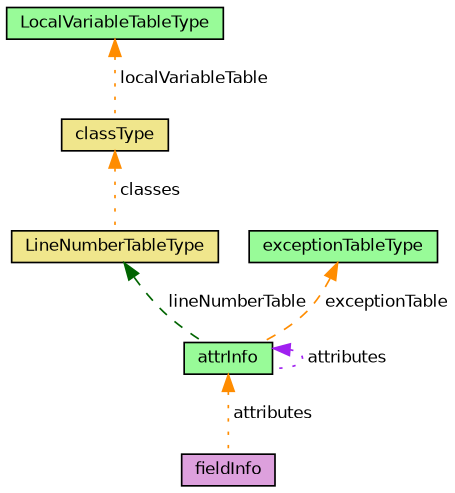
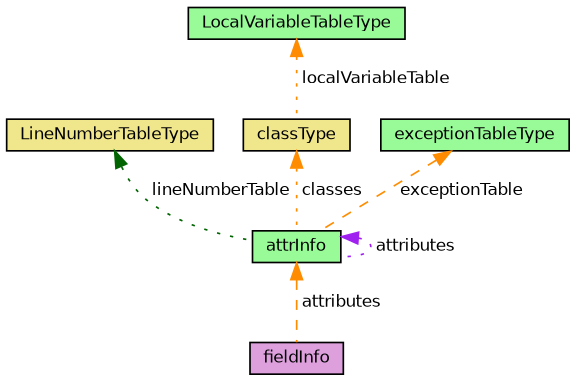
  digraph {
    node [color=black fillcolor=palegreen fontname=Helvetica fontsize=10 shape=record style=filled]
    edge [color=darkorange dir=back fontname=Helvetica fontsize=10 labelfontname=Helvetica labelfontsize=10 style=dotted]
    n1 [fillcolor=plum fontcolor=black height=0.2 label=fieldInfo width=0.4]
    n2 [height=0.2 label=attrInfo width=0.4]
    n3 [fillcolor=khaki height=0.2 label=LineNumberTableType width=0.4]
    n4 [fillcolor=khaki height=0.2 label=classType width=0.4]
    n5 [height=0.2 label=exceptionTableType width=0.4]
    n6 [height=0.2 label=LocalVariableTableType width=0.4]
-   n2 -> n1 [label=" attributes"]
+   n2 -> n1 [label=" attributes" style=dashed]
    n2 -> n2 [color=purple label=" attributes"]
-   n3 -> n2 [color=darkgreen label=" lineNumberTable" style=dashed]
-   n4 -> n3 [label=" classes"]
+   n3 -> n2 [color=darkgreen label=" lineNumberTable"]
+   n4 -> n2 [label=" classes"]
    n5 -> n2 [label=" exceptionTable" style=dashed]
    n6 -> n4 [label=" localVariableTable"]
  }
